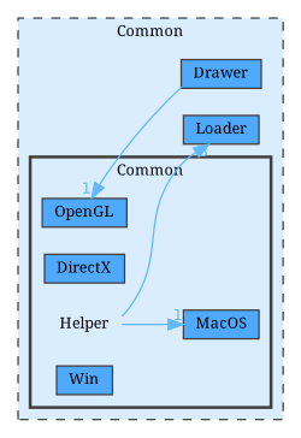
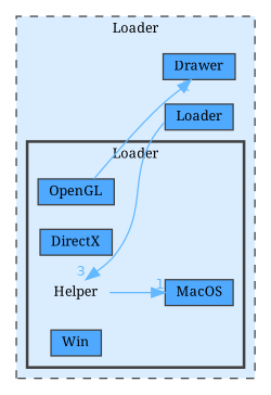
  digraph {
    compound=true
    rankdir=LR
    fontname="Noto Serif"
    node [fontname="Noto Serif" fontsize=10 shape=box color=grey25 fillcolor="#4ea9ff" style=filled]
    edge [color=steelblue1 fontcolor=steelblue1 fontname="Noto Serif" fontsize=10 headlabel=1 labeldistance=1.5 labelfontname=Helvetica labelfontsize=10]
    n1 [height=0.2 label=Helper shape=plaintext width=0.4 color="" fillcolor="" style=""]
    n2 [height=0.2 label=DirectX width=0.4]
    n3 [height=0.2 label=MacOS width=0.4]
    n4 [height=0.2 label=OpenGL width=0.4]
    n5 [height=0.2 label=Win width=0.4]
    n6 [height=0.2 label=Loader width=0.4]
    n7 [height=0.2 label=Drawer width=0.4]
    subgraph cluster_1 {
      bgcolor="#daedff"
      fontsize=10
-     label=Common
+     label=Loader
      pencolor=grey25
      style="filled,dashed"
      n6
      n7
      subgraph cluster_2 {
        bgcolor="#daedff"
        fontsize=10
        pencolor=grey25
        style="filled,bold"
        n1
        n2
        n3
        n4
        n5
      }
    }
    n1 -> n3
-   n1 -> n6 [headlabel=3]
-   n7 -> n4
+   n6 -> n1 [headlabel=3]
+   n4 -> n7
  }
